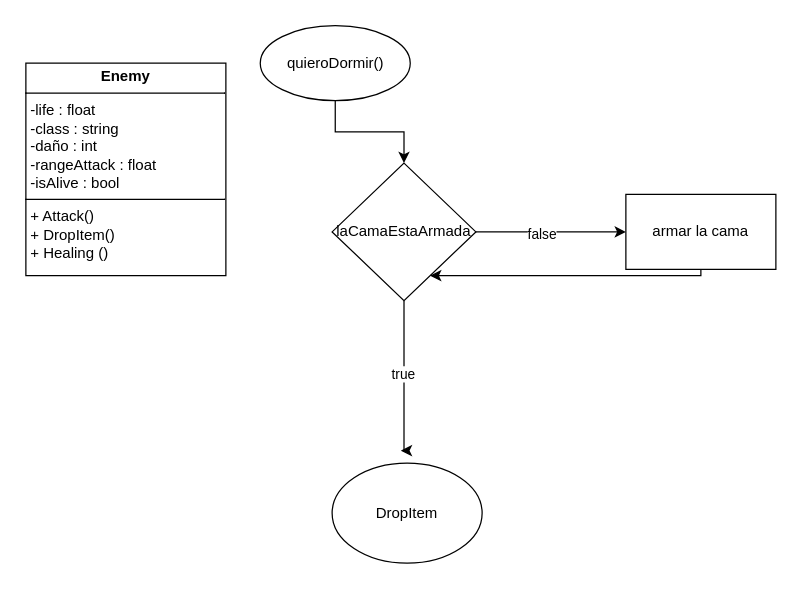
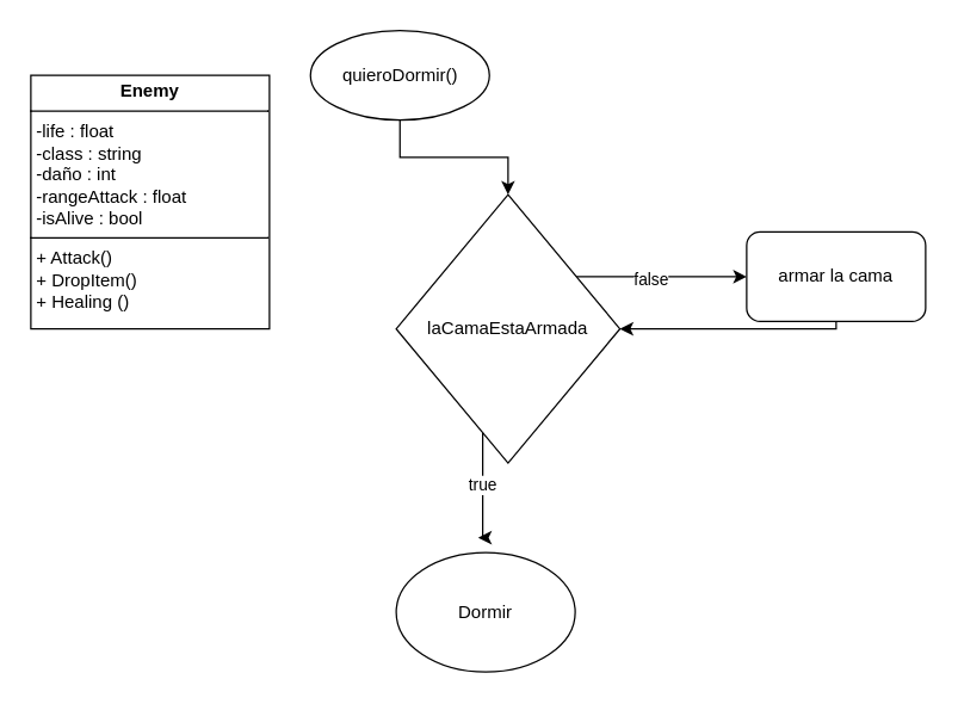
  <mxCell id="0" />
  <mxCell id="1" parent="0" />
  <mxCell id="2" value="&lt;p style=&quot;margin:0px;margin-top:4px;text-align:center;&quot;&gt;&lt;b&gt;Enemy&lt;/b&gt;&lt;/p&gt;&lt;hr size=&quot;1&quot; style=&quot;border-style:solid;&quot;&gt;&lt;p style=&quot;margin:0px;margin-left:4px;&quot;&gt;-life : float&lt;/p&gt;&lt;p style=&quot;margin:0px;margin-left:4px;&quot;&gt;-class : string&lt;/p&gt;&lt;p style=&quot;margin:0px;margin-left:4px;&quot;&gt;-daño : int&lt;/p&gt;&lt;p style=&quot;margin:0px;margin-left:4px;&quot;&gt;-rangeAttack : float&lt;/p&gt;&lt;p style=&quot;margin:0px;margin-left:4px;&quot;&gt;-isAlive : bool&lt;/p&gt;&lt;hr size=&quot;1&quot; style=&quot;border-style:solid;&quot;&gt;&lt;p style=&quot;margin:0px;margin-left:4px;&quot;&gt;+ Attack()&lt;/p&gt;&lt;p style=&quot;margin:0px;margin-left:4px;&quot;&gt;+ DropItem()&lt;/p&gt;&lt;p style=&quot;margin:0px;margin-left:4px;&quot;&gt;+ Healing ()&lt;/p&gt;&lt;p style=&quot;margin:0px;margin-left:4px;&quot;&gt;&lt;br&gt;&lt;/p&gt;" style="verticalAlign=top;align=left;overflow=fill;html=1;whiteSpace=wrap;" parent="1" vertex="1"><mxGeometry x="20" y="50" width="160" height="170" as="geometry" /></mxCell>
  <mxCell id="3" style="edgeStyle=orthogonalEdgeStyle;rounded=0;orthogonalLoop=1;jettySize=auto;html=1;" edge="1" parent="1" source="4" target="7"><mxGeometry relative="1" as="geometry" /></mxCell>
  <mxCell id="4" value="quieroDormir()" style="ellipse;whiteSpace=wrap;html=1;" vertex="1" parent="1"><mxGeometry x="207.5" y="20" width="120" height="60" as="geometry" /></mxCell>
  <mxCell id="5" style="edgeStyle=orthogonalEdgeStyle;rounded=0;orthogonalLoop=1;jettySize=auto;html=1;" edge="1" parent="1" source="7" target="9"><mxGeometry relative="1" as="geometry"><Array as="points"><mxPoint x="470" y="185" /><mxPoint x="470" y="185" /></Array></mxGeometry></mxCell>
  <mxCell id="6" value="false" style="edgeLabel;html=1;align=center;verticalAlign=middle;resizable=0;points=[];" vertex="1" connectable="0" parent="5"><mxGeometry x="-0.128" y="-1" relative="1" as="geometry"><mxPoint as="offset" /></mxGeometry></mxCell>
- <mxCell id="7" value="laCamaEstaArmada" style="rhombus;whiteSpace=wrap;html=1;" vertex="1" parent="1"><mxGeometry x="265" y="130" width="115" height="110" as="geometry" /></mxCell>
+ <mxCell id="7" value="laCamaEstaArmada" style="rhombus;whiteSpace=wrap;html=1;" vertex="1" parent="1"><mxGeometry x="265" y="130" width="150" height="180" as="geometry" /></mxCell>
  <mxCell id="8" style="edgeStyle=orthogonalEdgeStyle;rounded=0;orthogonalLoop=1;jettySize=auto;html=1;" edge="1" parent="1" source="9" target="7"><mxGeometry relative="1" as="geometry"><Array as="points"><mxPoint x="560" y="220" /></Array></mxGeometry></mxCell>
- <mxCell id="9" value="armar la cama" style="rounded=0;whiteSpace=wrap;html=1;" vertex="1" parent="1"><mxGeometry x="500" y="155" width="120" height="60" as="geometry" /></mxCell>
+ <mxCell id="9" value="armar la cama" style="whiteSpace=wrap;html=1;rounded=1;" vertex="1" parent="1"><mxGeometry x="500" y="155" width="120" height="60" as="geometry" /></mxCell>
  <mxCell id="10" style="edgeStyle=orthogonalEdgeStyle;rounded=0;orthogonalLoop=1;jettySize=auto;html=1;" edge="1" parent="1" source="7"><mxGeometry relative="1" as="geometry"><mxPoint x="320" y="360" as="targetPoint" /><Array as="points"><mxPoint x="323" y="360" /></Array></mxGeometry></mxCell>
  <mxCell id="11" value="true" style="edgeLabel;html=1;align=center;verticalAlign=middle;resizable=0;points=[];" vertex="1" connectable="0" parent="10"><mxGeometry x="-0.05" y="-1" relative="1" as="geometry"><mxPoint as="offset" /></mxGeometry></mxCell>
- <mxCell id="12" value="DropItem" style="ellipse;whiteSpace=wrap;html=1;" vertex="1" parent="1"><mxGeometry x="265" y="370" width="120" height="80" as="geometry" /></mxCell>
+ <mxCell id="12" value="Dormir" style="ellipse;whiteSpace=wrap;html=1;" vertex="1" parent="1"><mxGeometry x="265" y="370" width="120" height="80" as="geometry" /></mxCell>
